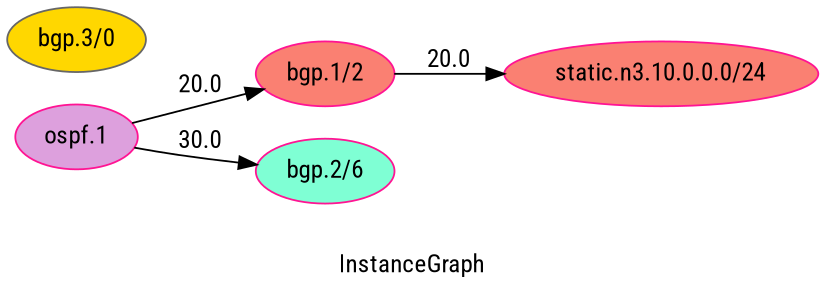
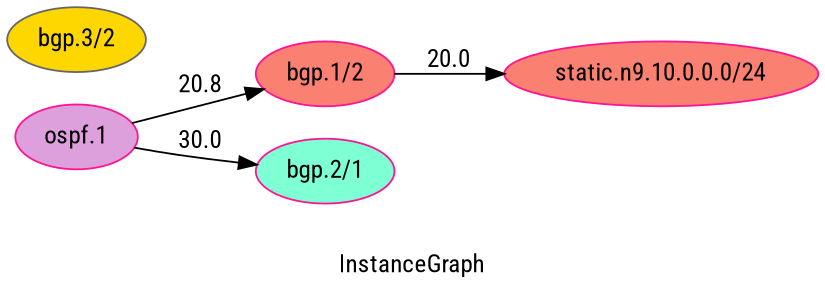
  digraph {
    fontname="Roboto Condensed"
    label=InstanceGraph
    rankdir=LR
    node [color=deeppink fillcolor=salmon fontname="Roboto Condensed" shape=oval style=filled]
    edge [fontname="Roboto Condensed"]
    "ospf.1" [fillcolor=plum]
    "bgp.1/2"
-   "bgp.2/1" [fillcolor=aquamarine label="bgp.2/6"]
-   "static.n3.10.0.0.0/24"
-   "bgp.3/2" [color=gray40 fillcolor=gold label="bgp.3/0"]
-   "ospf.1" -> "bgp.1/2" [label=20.0]
+   "bgp.2/1" [fillcolor=aquamarine]
+   "static.n3.10.0.0.0/24" [label="static.n9.10.0.0.0/24"]
+   "bgp.3/2" [color=gray40 fillcolor=gold]
+   "ospf.1" -> "bgp.1/2" [label=20.8]
    "ospf.1" -> "bgp.2/1" [label=30.0]
    "bgp.1/2" -> "static.n3.10.0.0.0/24" [label=20.0]
  }
